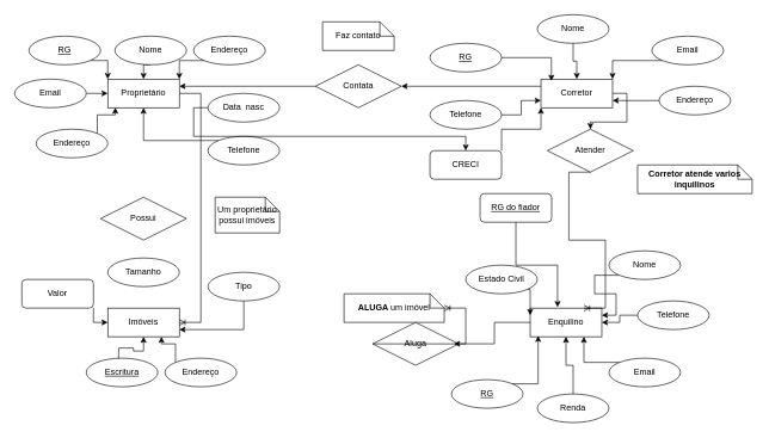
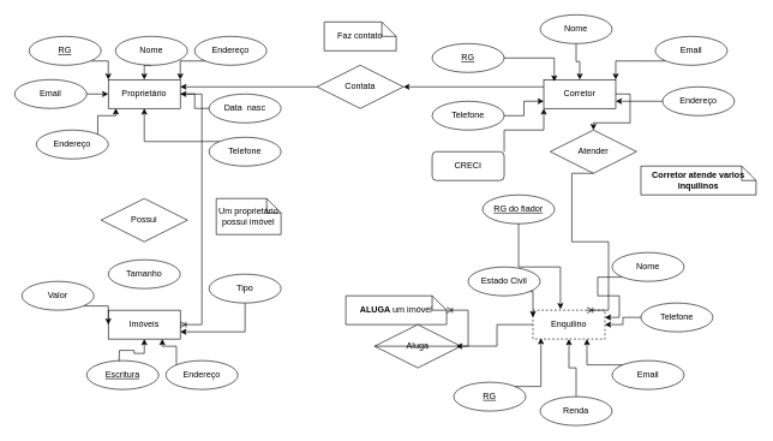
  <mxCell id="0" />
  <mxCell id="1" parent="0" />
  <mxCell id="2" value="Proprietário" style="whiteSpace=wrap;html=1;align=center;" vertex="1" parent="1"><mxGeometry x="150" y="110" width="100" height="40" as="geometry" /></mxCell>
  <mxCell id="3" value="Imóveis" style="whiteSpace=wrap;html=1;align=center;" vertex="1" parent="1"><mxGeometry x="150" y="430" width="100" height="40" as="geometry" /></mxCell>
- <mxCell id="4" value="Um proprietário possui imóveis" style="shape=note;size=20;whiteSpace=wrap;html=1;" vertex="1" parent="1"><mxGeometry x="300" y="275" width="90" height="50" as="geometry" /></mxCell>
+ <mxCell id="4" value="Um proprietário possui imóvel" style="shape=note;size=20;whiteSpace=wrap;html=1;" vertex="1" parent="1"><mxGeometry x="300" y="275" width="90" height="50" as="geometry" /></mxCell>
  <mxCell id="5" value="Possui" style="shape=rhombus;perimeter=rhombusPerimeter;whiteSpace=wrap;html=1;align=center;" vertex="1" parent="1"><mxGeometry x="140" y="275" width="120" height="60" as="geometry" /></mxCell>
  <mxCell id="6" value="" style="edgeStyle=entityRelationEdgeStyle;fontSize=12;html=1;endArrow=ERoneToMany;rounded=0;exitX=1;exitY=0.5;exitDx=0;exitDy=0;entryX=1;entryY=0.5;entryDx=0;entryDy=0;" edge="1" parent="1" source="2" target="3"><mxGeometry width="100" height="100" relative="1" as="geometry"><mxPoint x="412" y="149" as="sourcePoint" /><mxPoint x="430" y="350" as="targetPoint" /><Array as="points"><mxPoint x="1032" y="199" /><mxPoint x="752" y="279" /><mxPoint x="812" y="269" /><mxPoint x="1042" y="199" /><mxPoint x="1042" y="199" /><mxPoint x="982" y="199" /><mxPoint x="1052" y="189" /></Array></mxGeometry></mxCell>
  <mxCell id="7" style="edgeStyle=orthogonalEdgeStyle;rounded=0;orthogonalLoop=1;jettySize=auto;html=1;exitX=0.5;exitY=1;exitDx=0;exitDy=0;entryX=0.5;entryY=0;entryDx=0;entryDy=0;" edge="1" parent="1" source="8" target="2"><mxGeometry relative="1" as="geometry" /></mxCell>
  <mxCell id="8" value="Nome" style="ellipse;whiteSpace=wrap;html=1;align=center;" vertex="1" parent="1"><mxGeometry x="160" y="50" width="100" height="40" as="geometry" /></mxCell>
  <mxCell id="9" style="edgeStyle=orthogonalEdgeStyle;rounded=0;orthogonalLoop=1;jettySize=auto;html=1;exitX=0;exitY=1;exitDx=0;exitDy=0;entryX=1;entryY=0;entryDx=0;entryDy=0;" edge="1" parent="1" source="10" target="2"><mxGeometry relative="1" as="geometry" /></mxCell>
  <mxCell id="10" value="Endereço" style="ellipse;whiteSpace=wrap;html=1;align=center;" vertex="1" parent="1"><mxGeometry x="270" y="50" width="100" height="40" as="geometry" /></mxCell>
  <mxCell id="11" style="edgeStyle=orthogonalEdgeStyle;rounded=0;orthogonalLoop=1;jettySize=auto;html=1;exitX=0;exitY=0;exitDx=0;exitDy=0;" edge="1" parent="1" source="12" target="2"><mxGeometry relative="1" as="geometry" /></mxCell>
  <mxCell id="12" value="Telefone" style="ellipse;whiteSpace=wrap;html=1;align=center;" vertex="1" parent="1"><mxGeometry x="290" y="190" width="100" height="40" as="geometry" /></mxCell>
- <mxCell id="13" style="edgeStyle=orthogonalEdgeStyle;rounded=0;orthogonalLoop=1;jettySize=auto;html=1;exitX=0;exitY=0.5;exitDx=0;exitDy=0;" edge="1" parent="1" source="14" target="66"><mxGeometry relative="1" as="geometry" /></mxCell>
+ <mxCell id="13" style="edgeStyle=orthogonalEdgeStyle;rounded=0;orthogonalLoop=1;jettySize=auto;html=1;exitX=0;exitY=0.5;exitDx=0;exitDy=0;entryX=1;entryY=0.5;entryDx=0;entryDy=0;" edge="1" parent="1" source="14" target="2"><mxGeometry relative="1" as="geometry" /></mxCell>
  <mxCell id="14" value="Data&amp;nbsp; nasc" style="ellipse;whiteSpace=wrap;html=1;align=center;" vertex="1" parent="1"><mxGeometry x="290" y="130" width="100" height="40" as="geometry" /></mxCell>
  <mxCell id="15" value="Endereço" style="ellipse;whiteSpace=wrap;html=1;align=center;" vertex="1" parent="1"><mxGeometry x="50" y="180" width="100" height="40" as="geometry" /></mxCell>
  <mxCell id="16" style="edgeStyle=orthogonalEdgeStyle;rounded=0;orthogonalLoop=1;jettySize=auto;html=1;exitX=1;exitY=0.5;exitDx=0;exitDy=0;entryX=0;entryY=0.5;entryDx=0;entryDy=0;" edge="1" parent="1" source="17" target="2"><mxGeometry relative="1" as="geometry" /></mxCell>
  <mxCell id="17" value="Email" style="ellipse;whiteSpace=wrap;html=1;align=center;" vertex="1" parent="1"><mxGeometry x="20" y="110" width="100" height="40" as="geometry" /></mxCell>
  <mxCell id="18" style="edgeStyle=orthogonalEdgeStyle;rounded=0;orthogonalLoop=1;jettySize=auto;html=1;exitX=1;exitY=1;exitDx=0;exitDy=0;entryX=0;entryY=0;entryDx=0;entryDy=0;" edge="1" parent="1" source="19" target="2"><mxGeometry relative="1" as="geometry" /></mxCell>
  <mxCell id="19" value="RG" style="ellipse;whiteSpace=wrap;html=1;align=center;fontStyle=4;" vertex="1" parent="1"><mxGeometry x="40" y="50" width="100" height="40" as="geometry" /></mxCell>
  <mxCell id="20" style="edgeStyle=orthogonalEdgeStyle;rounded=0;orthogonalLoop=1;jettySize=auto;html=1;exitX=1;exitY=0;exitDx=0;exitDy=0;entryX=0.105;entryY=0.997;entryDx=0;entryDy=0;entryPerimeter=0;" edge="1" parent="1" source="15" target="2"><mxGeometry relative="1" as="geometry" /></mxCell>
  <mxCell id="21" value="Tamanho" style="ellipse;whiteSpace=wrap;html=1;align=center;" vertex="1" parent="1"><mxGeometry x="150" y="360" width="100" height="40" as="geometry" /></mxCell>
  <mxCell id="22" style="edgeStyle=orthogonalEdgeStyle;rounded=0;orthogonalLoop=1;jettySize=auto;html=1;exitX=1;exitY=1;exitDx=0;exitDy=0;" edge="1" parent="1" source="23" target="3"><mxGeometry relative="1" as="geometry" /></mxCell>
- <mxCell id="23" value="Valor" style="whiteSpace=wrap;html=1;align=center;rounded=1;" vertex="1" parent="1"><mxGeometry x="30" y="390" width="100" height="40" as="geometry" /></mxCell>
+ <mxCell id="23" value="Valor" style="ellipse;whiteSpace=wrap;html=1;align=center;" vertex="1" parent="1"><mxGeometry x="30" y="390" width="100" height="40" as="geometry" /></mxCell>
  <mxCell id="24" style="edgeStyle=orthogonalEdgeStyle;rounded=0;orthogonalLoop=1;jettySize=auto;html=1;exitX=0.5;exitY=1;exitDx=0;exitDy=0;entryX=1;entryY=0.75;entryDx=0;entryDy=0;" edge="1" parent="1" source="25" target="3"><mxGeometry relative="1" as="geometry" /></mxCell>
  <mxCell id="25" value="Tipo" style="ellipse;whiteSpace=wrap;html=1;align=center;" vertex="1" parent="1"><mxGeometry x="290" y="380" width="100" height="40" as="geometry" /></mxCell>
  <mxCell id="26" style="edgeStyle=orthogonalEdgeStyle;rounded=0;orthogonalLoop=1;jettySize=auto;html=1;exitX=0;exitY=0;exitDx=0;exitDy=0;" edge="1" parent="1" target="3"><mxGeometry relative="1" as="geometry"><mxPoint x="164.854" y="505.774" as="sourcePoint" /></mxGeometry></mxCell>
  <mxCell id="27" value="&lt;b&gt;ALUGA &lt;/b&gt;um imóvel" style="shape=note;size=20;whiteSpace=wrap;html=1;" vertex="1" parent="1"><mxGeometry x="480" y="410" width="140" height="40" as="geometry" /></mxCell>
  <mxCell id="28" value="Aluga" style="shape=rhombus;perimeter=rhombusPerimeter;whiteSpace=wrap;html=1;align=center;" vertex="1" parent="1"><mxGeometry x="520" y="450" width="120" height="60" as="geometry" /></mxCell>
- <mxCell id="29" value="Enquilino" style="whiteSpace=wrap;html=1;align=center;" vertex="1" parent="1"><mxGeometry x="740" y="430" width="100" height="40" as="geometry" /></mxCell>
+ <mxCell id="29" value="Enquilino" style="whiteSpace=wrap;html=1;align=center;dashed=1;" vertex="1" parent="1"><mxGeometry x="740" y="430" width="100" height="40" as="geometry" /></mxCell>
  <mxCell id="30" style="edgeStyle=orthogonalEdgeStyle;rounded=0;orthogonalLoop=1;jettySize=auto;html=1;exitX=0;exitY=0.5;exitDx=0;exitDy=0;entryX=0.946;entryY=0.498;entryDx=0;entryDy=0;entryPerimeter=0;" edge="1" parent="1" source="29" target="28"><mxGeometry relative="1" as="geometry" /></mxCell>
  <mxCell id="31" value="" style="edgeStyle=entityRelationEdgeStyle;fontSize=12;html=1;endArrow=ERoneToMany;rounded=0;exitX=0;exitY=0.5;exitDx=0;exitDy=0;" edge="1" parent="1" source="28" target="27"><mxGeometry width="100" height="100" relative="1" as="geometry"><mxPoint x="400" y="340" as="sourcePoint" /><mxPoint x="500" y="240" as="targetPoint" /></mxGeometry></mxCell>
- <mxCell id="32" value="RG do fiador" style="whiteSpace=wrap;html=1;align=center;fontStyle=4;rounded=1;" vertex="1" parent="1"><mxGeometry x="670" y="270" width="100" height="40" as="geometry" /></mxCell>
+ <mxCell id="32" value="RG do fiador" style="ellipse;whiteSpace=wrap;html=1;align=center;fontStyle=4;" vertex="1" parent="1"><mxGeometry x="670" y="270" width="100" height="40" as="geometry" /></mxCell>
  <mxCell id="33" style="edgeStyle=orthogonalEdgeStyle;rounded=0;orthogonalLoop=1;jettySize=auto;html=1;exitX=0;exitY=1;exitDx=0;exitDy=0;entryX=1;entryY=0.25;entryDx=0;entryDy=0;" edge="1" parent="1" source="34" target="29"><mxGeometry relative="1" as="geometry" /></mxCell>
  <mxCell id="34" value="Nome" style="ellipse;whiteSpace=wrap;html=1;align=center;" vertex="1" parent="1"><mxGeometry x="850" y="350" width="100" height="40" as="geometry" /></mxCell>
  <mxCell id="35" style="edgeStyle=orthogonalEdgeStyle;rounded=0;orthogonalLoop=1;jettySize=auto;html=1;exitX=0;exitY=0.5;exitDx=0;exitDy=0;" edge="1" parent="1" source="36" target="29"><mxGeometry relative="1" as="geometry" /></mxCell>
  <mxCell id="36" value="Telefone" style="ellipse;whiteSpace=wrap;html=1;align=center;" vertex="1" parent="1"><mxGeometry x="890" y="420" width="100" height="40" as="geometry" /></mxCell>
  <mxCell id="37" style="edgeStyle=orthogonalEdgeStyle;rounded=0;orthogonalLoop=1;jettySize=auto;html=1;exitX=0;exitY=0;exitDx=0;exitDy=0;entryX=0.75;entryY=1;entryDx=0;entryDy=0;" edge="1" parent="1" source="38" target="29"><mxGeometry relative="1" as="geometry" /></mxCell>
  <mxCell id="38" value="Email" style="ellipse;whiteSpace=wrap;html=1;align=center;" vertex="1" parent="1"><mxGeometry x="850" y="500" width="100" height="40" as="geometry" /></mxCell>
  <mxCell id="39" value="" style="edgeStyle=orthogonalEdgeStyle;rounded=0;orthogonalLoop=1;jettySize=auto;html=1;" edge="1" parent="1" source="40" target="29"><mxGeometry relative="1" as="geometry" /></mxCell>
  <mxCell id="40" value="Renda" style="ellipse;whiteSpace=wrap;html=1;align=center;" vertex="1" parent="1"><mxGeometry x="750" y="550" width="100" height="40" as="geometry" /></mxCell>
  <mxCell id="41" style="edgeStyle=orthogonalEdgeStyle;rounded=0;orthogonalLoop=1;jettySize=auto;html=1;exitX=1;exitY=1;exitDx=0;exitDy=0;entryX=0;entryY=0.25;entryDx=0;entryDy=0;" edge="1" parent="1" source="42" target="29"><mxGeometry relative="1" as="geometry" /></mxCell>
  <mxCell id="42" value="Estado Civil" style="ellipse;whiteSpace=wrap;html=1;align=center;" vertex="1" parent="1"><mxGeometry x="650" y="370" width="100" height="40" as="geometry" /></mxCell>
  <mxCell id="43" style="edgeStyle=orthogonalEdgeStyle;rounded=0;orthogonalLoop=1;jettySize=auto;html=1;exitX=0.5;exitY=1;exitDx=0;exitDy=0;entryX=0.382;entryY=-0.032;entryDx=0;entryDy=0;entryPerimeter=0;" edge="1" parent="1" source="32" target="29"><mxGeometry relative="1" as="geometry" /></mxCell>
  <mxCell id="44" value="Escritura" style="ellipse;whiteSpace=wrap;html=1;align=center;fontStyle=4;" vertex="1" parent="1"><mxGeometry x="120" y="500" width="100" height="40" as="geometry" /></mxCell>
  <mxCell id="45" style="edgeStyle=orthogonalEdgeStyle;rounded=0;orthogonalLoop=1;jettySize=auto;html=1;exitX=0;exitY=0;exitDx=0;exitDy=0;entryX=0.75;entryY=1;entryDx=0;entryDy=0;" edge="1" parent="1" source="46" target="3"><mxGeometry relative="1" as="geometry" /></mxCell>
  <mxCell id="46" value="Endereço" style="ellipse;whiteSpace=wrap;html=1;align=center;" vertex="1" parent="1"><mxGeometry x="230" y="500" width="100" height="40" as="geometry" /></mxCell>
  <mxCell id="47" value="RG" style="ellipse;whiteSpace=wrap;html=1;align=center;fontStyle=4;" vertex="1" parent="1"><mxGeometry x="630" y="530" width="100" height="40" as="geometry" /></mxCell>
  <mxCell id="48" style="edgeStyle=orthogonalEdgeStyle;rounded=0;orthogonalLoop=1;jettySize=auto;html=1;exitX=1;exitY=0;exitDx=0;exitDy=0;entryX=0.111;entryY=0.968;entryDx=0;entryDy=0;entryPerimeter=0;" edge="1" parent="1" source="47" target="29"><mxGeometry relative="1" as="geometry" /></mxCell>
  <mxCell id="49" style="edgeStyle=orthogonalEdgeStyle;rounded=0;orthogonalLoop=1;jettySize=auto;html=1;exitX=1;exitY=0.5;exitDx=0;exitDy=0;" edge="1" parent="1" source="51" target="53"><mxGeometry relative="1" as="geometry" /></mxCell>
  <mxCell id="50" style="edgeStyle=orthogonalEdgeStyle;rounded=0;orthogonalLoop=1;jettySize=auto;html=1;exitX=0;exitY=0.25;exitDx=0;exitDy=0;entryX=1;entryY=0.5;entryDx=0;entryDy=0;" edge="1" parent="1" source="51" target="68"><mxGeometry relative="1" as="geometry" /></mxCell>
  <mxCell id="51" value="Corretor" style="whiteSpace=wrap;html=1;align=center;" vertex="1" parent="1"><mxGeometry x="755" y="110" width="100" height="40" as="geometry" /></mxCell>
  <mxCell id="52" value="&lt;b&gt;Corretor atende varios inquilinos&lt;/b&gt;" style="shape=note;size=20;whiteSpace=wrap;html=1;" vertex="1" parent="1"><mxGeometry x="890" y="230" width="160" height="40" as="geometry" /></mxCell>
  <mxCell id="53" value="Atender" style="shape=rhombus;perimeter=rhombusPerimeter;whiteSpace=wrap;html=1;align=center;" vertex="1" parent="1"><mxGeometry x="764" y="180" width="120" height="60" as="geometry" /></mxCell>
  <mxCell id="54" value="" style="edgeStyle=entityRelationEdgeStyle;fontSize=12;html=1;endArrow=ERoneToMany;rounded=0;exitX=0.5;exitY=1;exitDx=0;exitDy=0;entryX=0.75;entryY=0;entryDx=0;entryDy=0;" edge="1" parent="1" source="53" target="29"><mxGeometry width="100" height="100" relative="1" as="geometry"><mxPoint x="490" y="400" as="sourcePoint" /><mxPoint x="840" y="310" as="targetPoint" /><Array as="points"><mxPoint x="810" y="260" /><mxPoint x="890" y="300" /></Array></mxGeometry></mxCell>
  <mxCell id="55" value="RG" style="ellipse;whiteSpace=wrap;html=1;align=center;fontStyle=4;" vertex="1" parent="1"><mxGeometry x="600" y="60" width="100" height="40" as="geometry" /></mxCell>
  <mxCell id="56" style="edgeStyle=orthogonalEdgeStyle;rounded=0;orthogonalLoop=1;jettySize=auto;html=1;exitX=0.5;exitY=1;exitDx=0;exitDy=0;" edge="1" parent="1" source="57" target="51"><mxGeometry relative="1" as="geometry" /></mxCell>
  <mxCell id="57" value="Nome" style="ellipse;whiteSpace=wrap;html=1;align=center;" vertex="1" parent="1"><mxGeometry x="750" y="20" width="100" height="40" as="geometry" /></mxCell>
  <mxCell id="58" style="edgeStyle=orthogonalEdgeStyle;rounded=0;orthogonalLoop=1;jettySize=auto;html=1;exitX=0;exitY=1;exitDx=0;exitDy=0;entryX=1;entryY=0;entryDx=0;entryDy=0;" edge="1" parent="1" source="59" target="51"><mxGeometry relative="1" as="geometry" /></mxCell>
  <mxCell id="59" value="Email" style="ellipse;whiteSpace=wrap;html=1;align=center;" vertex="1" parent="1"><mxGeometry x="910" y="50" width="100" height="40" as="geometry" /></mxCell>
  <mxCell id="60" style="edgeStyle=orthogonalEdgeStyle;rounded=0;orthogonalLoop=1;jettySize=auto;html=1;exitX=1;exitY=0.5;exitDx=0;exitDy=0;entryX=0;entryY=0.75;entryDx=0;entryDy=0;" edge="1" parent="1" source="61" target="51"><mxGeometry relative="1" as="geometry" /></mxCell>
  <mxCell id="61" value="Telefone" style="ellipse;whiteSpace=wrap;html=1;align=center;" vertex="1" parent="1"><mxGeometry x="600" y="140" width="100" height="40" as="geometry" /></mxCell>
  <mxCell id="62" style="edgeStyle=orthogonalEdgeStyle;rounded=0;orthogonalLoop=1;jettySize=auto;html=1;exitX=0;exitY=0.5;exitDx=0;exitDy=0;entryX=1;entryY=0.75;entryDx=0;entryDy=0;" edge="1" parent="1" source="63" target="51"><mxGeometry relative="1" as="geometry" /></mxCell>
  <mxCell id="63" value="Endereço" style="ellipse;whiteSpace=wrap;html=1;align=center;" vertex="1" parent="1"><mxGeometry x="920" y="120" width="100" height="40" as="geometry" /></mxCell>
  <mxCell id="64" style="edgeStyle=orthogonalEdgeStyle;rounded=0;orthogonalLoop=1;jettySize=auto;html=1;exitX=1;exitY=0.5;exitDx=0;exitDy=0;entryX=0.146;entryY=0.064;entryDx=0;entryDy=0;entryPerimeter=0;" edge="1" parent="1" source="55" target="51"><mxGeometry relative="1" as="geometry" /></mxCell>
  <mxCell id="65" style="edgeStyle=orthogonalEdgeStyle;rounded=0;orthogonalLoop=1;jettySize=auto;html=1;exitX=1;exitY=0;exitDx=0;exitDy=0;entryX=0;entryY=1;entryDx=0;entryDy=0;" edge="1" parent="1" source="66" target="51"><mxGeometry relative="1" as="geometry" /></mxCell>
  <mxCell id="66" value="CRECI" style="whiteSpace=wrap;html=1;align=center;rounded=1;" vertex="1" parent="1"><mxGeometry x="600" y="210" width="100" height="40" as="geometry" /></mxCell>
  <mxCell id="67" style="edgeStyle=orthogonalEdgeStyle;rounded=0;orthogonalLoop=1;jettySize=auto;html=1;exitX=0;exitY=0.5;exitDx=0;exitDy=0;entryX=1;entryY=0.25;entryDx=0;entryDy=0;" edge="1" parent="1" source="68" target="2"><mxGeometry relative="1" as="geometry" /></mxCell>
  <mxCell id="68" value="Contata" style="shape=rhombus;perimeter=rhombusPerimeter;whiteSpace=wrap;html=1;align=center;" vertex="1" parent="1"><mxGeometry x="440" y="90" width="120" height="60" as="geometry" /></mxCell>
  <mxCell id="69" value="Faz contato" style="shape=note;size=20;whiteSpace=wrap;html=1;" vertex="1" parent="1"><mxGeometry x="450" width="100" height="40" as="geometry" y="30" /></mxCell>
